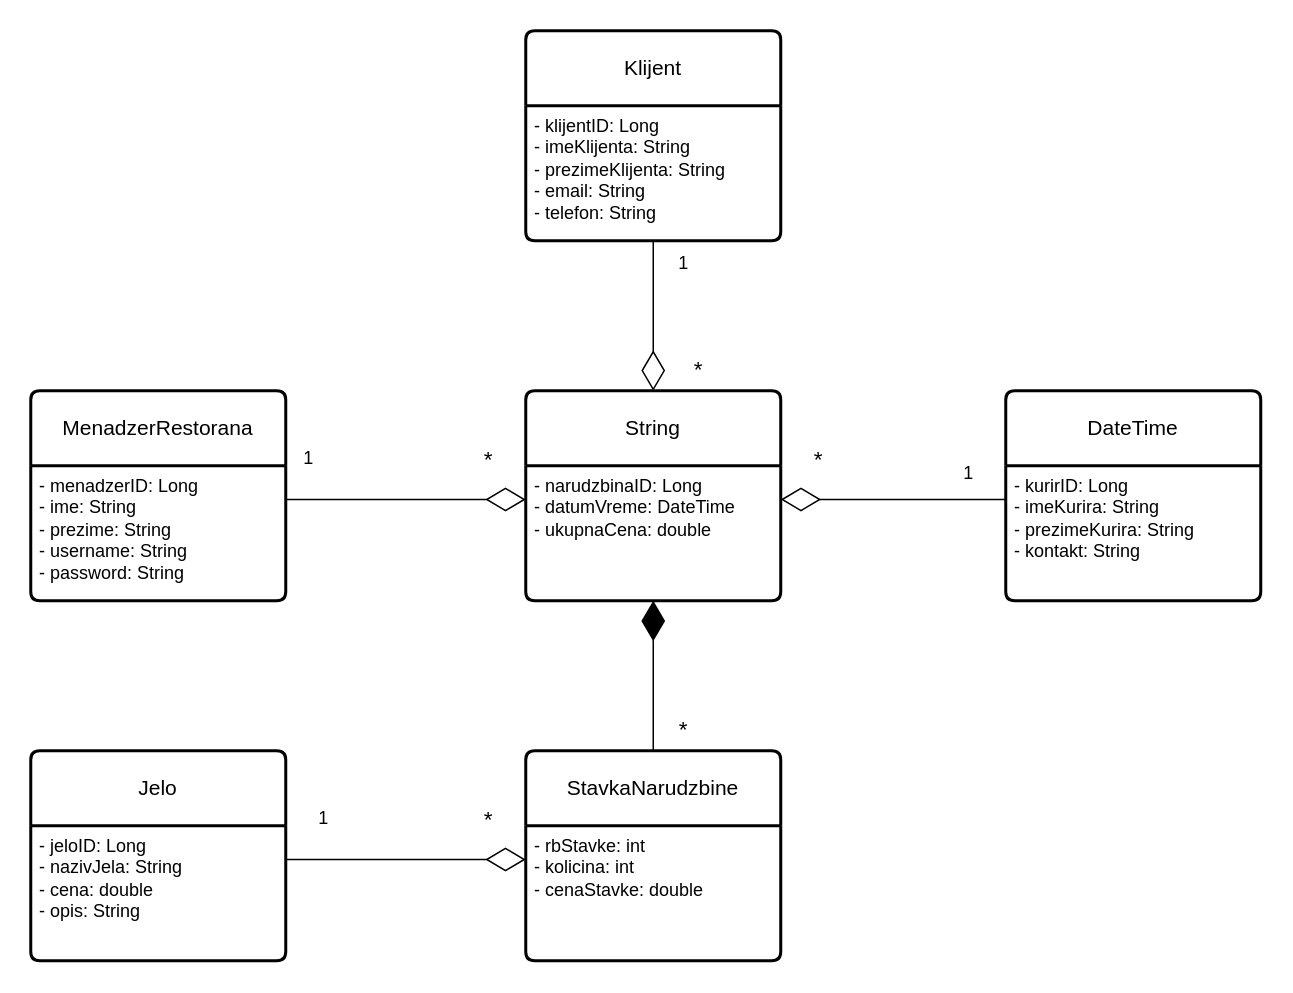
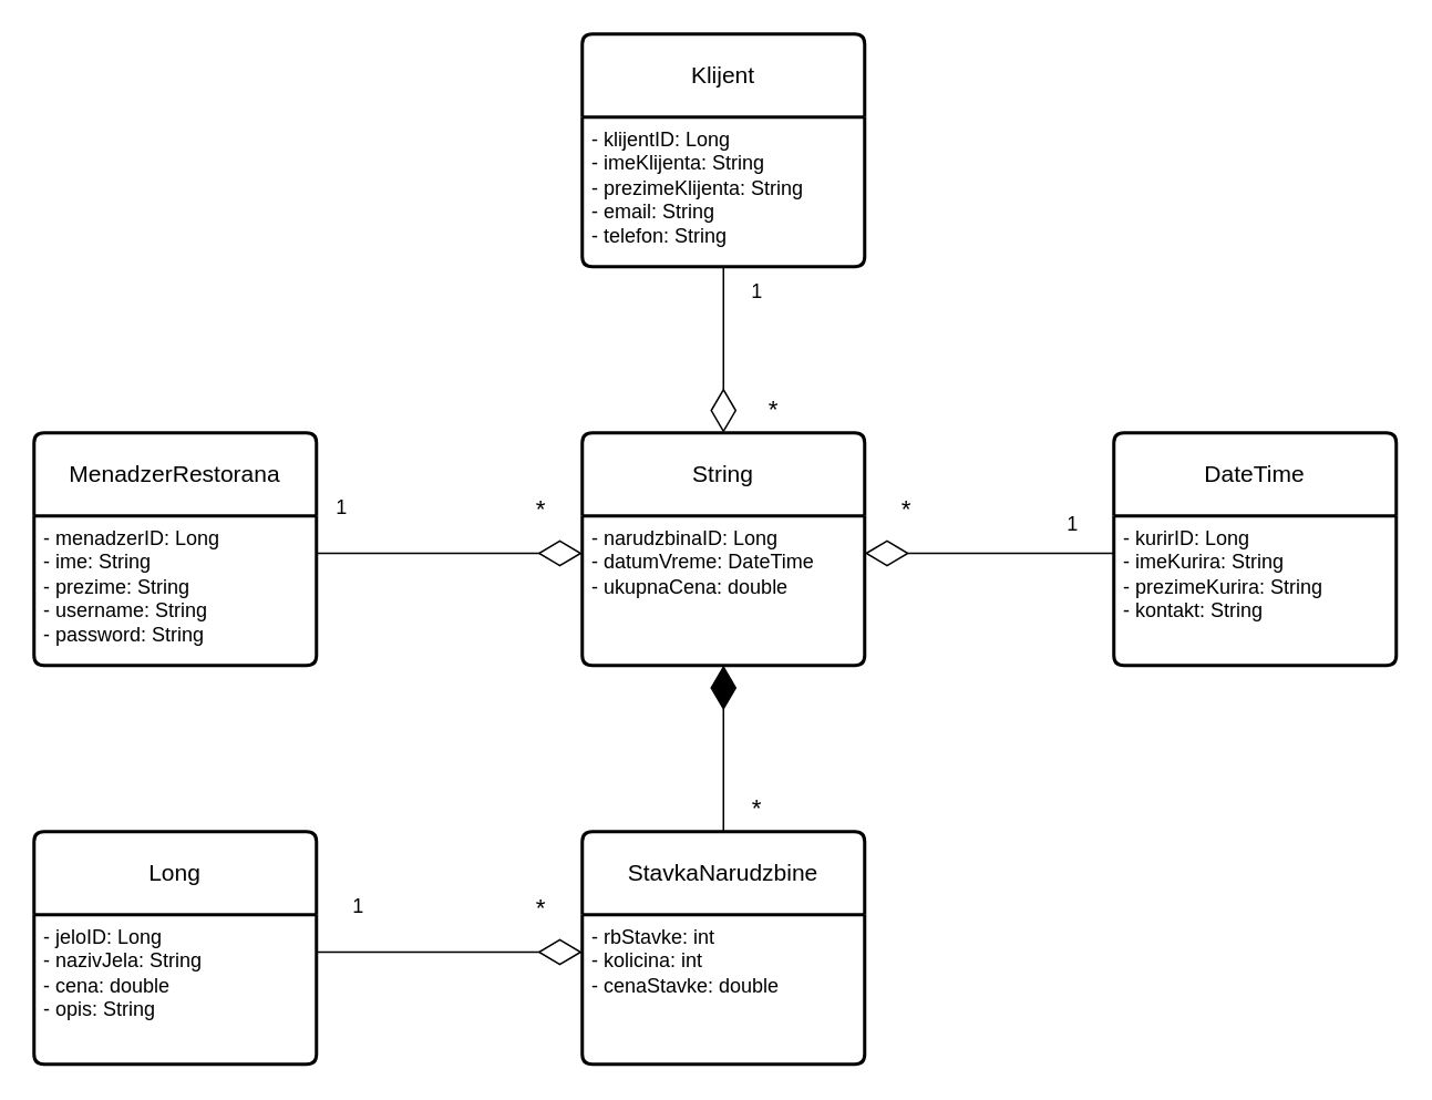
  <mxCell id="0" />
  <mxCell id="1" parent="0" />
  <mxCell id="2" value="MenadzerRestorana" style="swimlane;childLayout=stackLayout;horizontal=1;startSize=50;horizontalStack=0;rounded=1;fontSize=14;fontStyle=0;strokeWidth=2;resizeParent=0;resizeLast=1;shadow=0;dashed=0;align=center;arcSize=4;whiteSpace=wrap;html=1;" vertex="1" parent="1"><mxGeometry x="20" y="260" width="170" height="140" as="geometry" /></mxCell>
  <mxCell id="3" value="- menadzerID: Long&lt;br&gt;- ime: String&lt;br&gt;- prezime: String&lt;br&gt;- username: String&lt;br&gt;- password: String" style="align=left;strokeColor=none;fillColor=none;spacingLeft=4;fontSize=12;verticalAlign=top;resizable=0;rotatable=0;part=1;html=1;" vertex="1" parent="2"><mxGeometry y="50" width="170" height="90" as="geometry" /></mxCell>
  <mxCell id="4" value="String" style="swimlane;childLayout=stackLayout;horizontal=1;startSize=50;horizontalStack=0;rounded=1;fontSize=14;fontStyle=0;strokeWidth=2;resizeParent=0;resizeLast=1;shadow=0;dashed=0;align=center;arcSize=4;whiteSpace=wrap;html=1;" vertex="1" parent="1"><mxGeometry x="350" y="260" width="170" height="140" as="geometry" /></mxCell>
  <mxCell id="5" value="- narudzbinaID: Long&lt;br&gt;- datumVreme: DateTime&lt;br&gt;- ukupnaCena: double" style="align=left;strokeColor=none;fillColor=none;spacingLeft=4;fontSize=12;verticalAlign=top;resizable=0;rotatable=0;part=1;html=1;" vertex="1" parent="4"><mxGeometry y="50" width="170" height="90" as="geometry" /></mxCell>
  <mxCell id="6" value="StavkaNarudzbine" style="swimlane;childLayout=stackLayout;horizontal=1;startSize=50;horizontalStack=0;rounded=1;fontSize=14;fontStyle=0;strokeWidth=2;resizeParent=0;resizeLast=1;shadow=0;dashed=0;align=center;arcSize=4;whiteSpace=wrap;html=1;" vertex="1" parent="1"><mxGeometry x="350" y="500" width="170" height="140" as="geometry" /></mxCell>
  <mxCell id="7" value="- rbStavke: int&lt;br&gt;- kolicina: int&lt;br&gt;- cenaStavke: double" style="align=left;strokeColor=none;fillColor=none;spacingLeft=4;fontSize=12;verticalAlign=top;resizable=0;rotatable=0;part=1;html=1;" vertex="1" parent="6"><mxGeometry y="50" width="170" height="90" as="geometry" /></mxCell>
- <mxCell id="8" value="Jelo" style="swimlane;childLayout=stackLayout;horizontal=1;startSize=50;horizontalStack=0;rounded=1;fontSize=14;fontStyle=0;strokeWidth=2;resizeParent=0;resizeLast=1;shadow=0;dashed=0;align=center;arcSize=4;whiteSpace=wrap;html=1;" vertex="1" parent="1"><mxGeometry x="20" y="500" width="170" height="140" as="geometry" /></mxCell>
+ <mxCell id="8" value="Long" style="swimlane;childLayout=stackLayout;horizontal=1;startSize=50;horizontalStack=0;rounded=1;fontSize=14;fontStyle=0;strokeWidth=2;resizeParent=0;resizeLast=1;shadow=0;dashed=0;align=center;arcSize=4;whiteSpace=wrap;html=1;" vertex="1" parent="1"><mxGeometry x="20" y="500" width="170" height="140" as="geometry" /></mxCell>
  <mxCell id="9" value="- jeloID: Long&lt;br&gt;- nazivJela: String&lt;br&gt;- cena: double&lt;br&gt;- opis: String" style="align=left;strokeColor=none;fillColor=none;spacingLeft=4;fontSize=12;verticalAlign=top;resizable=0;rotatable=0;part=1;html=1;" vertex="1" parent="8"><mxGeometry y="50" width="170" height="90" as="geometry" /></mxCell>
  <mxCell id="10" value="DateTime" style="swimlane;childLayout=stackLayout;horizontal=1;startSize=50;horizontalStack=0;rounded=1;fontSize=14;fontStyle=0;strokeWidth=2;resizeParent=0;resizeLast=1;shadow=0;dashed=0;align=center;arcSize=4;whiteSpace=wrap;html=1;" vertex="1" parent="1"><mxGeometry x="670" y="260" width="170" height="140" as="geometry" /></mxCell>
  <mxCell id="11" value="- kurirID: Long&lt;br style=&quot;border-color: var(--border-color);&quot;&gt;- imeKurira: String&lt;br style=&quot;border-color: var(--border-color);&quot;&gt;- prezimeKurira: String&lt;br style=&quot;border-color: var(--border-color);&quot;&gt;- kontakt: String" style="align=left;strokeColor=none;fillColor=none;spacingLeft=4;fontSize=12;verticalAlign=top;resizable=0;rotatable=0;part=1;html=1;" vertex="1" parent="10"><mxGeometry y="50" width="170" height="90" as="geometry" /></mxCell>
  <mxCell id="12" value="Klijent" style="swimlane;childLayout=stackLayout;horizontal=1;startSize=50;horizontalStack=0;rounded=1;fontSize=14;fontStyle=0;strokeWidth=2;resizeParent=0;resizeLast=1;shadow=0;dashed=0;align=center;arcSize=4;whiteSpace=wrap;html=1;" vertex="1" parent="1"><mxGeometry x="350" y="20" width="170" height="140" as="geometry" /></mxCell>
  <mxCell id="13" value="- klijentID: Long&lt;br&gt;- imeKlijenta: String&lt;br&gt;- prezimeKlijenta: String&lt;br&gt;- email: String&lt;br&gt;- telefon: String" style="align=left;strokeColor=none;fillColor=none;spacingLeft=4;fontSize=12;verticalAlign=top;resizable=0;rotatable=0;part=1;html=1;" vertex="1" parent="12"><mxGeometry y="50" width="170" height="90" as="geometry" /></mxCell>
  <mxCell id="14" value="" style="endArrow=diamondThin;endFill=0;endSize=24;html=1;rounded=0;exitX=1;exitY=0.25;exitDx=0;exitDy=0;entryX=0;entryY=0.25;entryDx=0;entryDy=0;" edge="1" parent="1" source="3" target="5"><mxGeometry width="160" relative="1" as="geometry"><mxPoint x="340" y="360" as="sourcePoint" /><mxPoint x="500" y="360" as="targetPoint" /></mxGeometry></mxCell>
  <mxCell id="15" value="" style="endArrow=diamondThin;endFill=0;endSize=24;html=1;rounded=0;exitX=0.5;exitY=1;exitDx=0;exitDy=0;entryX=0.5;entryY=0;entryDx=0;entryDy=0;" edge="1" parent="1" source="13" target="4"><mxGeometry width="160" relative="1" as="geometry"><mxPoint x="200" y="343" as="sourcePoint" /><mxPoint x="360" y="343" as="targetPoint" /></mxGeometry></mxCell>
  <mxCell id="16" value="" style="endArrow=diamondThin;endFill=0;endSize=24;html=1;rounded=0;exitX=0;exitY=0.25;exitDx=0;exitDy=0;entryX=1;entryY=0.25;entryDx=0;entryDy=0;" edge="1" parent="1" source="11" target="5"><mxGeometry width="160" relative="1" as="geometry"><mxPoint x="445" y="170" as="sourcePoint" /><mxPoint x="445" y="270" as="targetPoint" /></mxGeometry></mxCell>
  <mxCell id="17" value="" style="endArrow=diamondThin;endFill=0;endSize=24;html=1;rounded=0;exitX=1;exitY=0.25;exitDx=0;exitDy=0;entryX=0;entryY=0.25;entryDx=0;entryDy=0;" edge="1" parent="1" source="9" target="7"><mxGeometry width="160" relative="1" as="geometry"><mxPoint x="680" y="343" as="sourcePoint" /><mxPoint x="530" y="343" as="targetPoint" /></mxGeometry></mxCell>
  <mxCell id="18" value="" style="endArrow=diamondThin;endFill=1;endSize=24;html=1;rounded=0;entryX=0.5;entryY=1;entryDx=0;entryDy=0;exitX=0.5;exitY=0;exitDx=0;exitDy=0;" edge="1" parent="1" source="6" target="5"><mxGeometry width="160" relative="1" as="geometry"><mxPoint x="420" y="470" as="sourcePoint" /><mxPoint x="500" y="360" as="targetPoint" /></mxGeometry></mxCell>
  <mxCell id="19" value="*" style="text;html=1;align=center;verticalAlign=middle;resizable=0;points=[];autosize=1;strokeColor=none;fillColor=none;fontSize=15;" vertex="1" parent="1"><mxGeometry x="310" y="290" width="30" height="30" as="geometry" /></mxCell>
  <mxCell id="20" value="*" style="text;html=1;align=center;verticalAlign=middle;resizable=0;points=[];autosize=1;strokeColor=none;fillColor=none;fontSize=15;" vertex="1" parent="1"><mxGeometry x="450" width="30" height="30" as="geometry" y="230" /></mxCell>
  <mxCell id="21" value="*" style="text;html=1;align=center;verticalAlign=middle;resizable=0;points=[];autosize=1;strokeColor=none;fillColor=none;fontSize=15;" vertex="1" parent="1"><mxGeometry x="530" y="290" width="30" height="30" as="geometry" /></mxCell>
  <mxCell id="22" value="*" style="text;html=1;align=center;verticalAlign=middle;resizable=0;points=[];autosize=1;strokeColor=none;fillColor=none;fontSize=15;" vertex="1" parent="1"><mxGeometry x="440" y="470" width="30" height="30" as="geometry" /></mxCell>
  <mxCell id="23" value="*" style="text;html=1;align=center;verticalAlign=middle;resizable=0;points=[];autosize=1;strokeColor=none;fillColor=none;fontSize=15;" vertex="1" parent="1"><mxGeometry x="310" y="530" width="30" height="30" as="geometry" /></mxCell>
  <mxCell id="24" value="1" style="text;html=1;align=center;verticalAlign=middle;resizable=0;points=[];autosize=1;strokeColor=none;fillColor=none;" vertex="1" parent="1"><mxGeometry x="200" y="530" width="30" height="30" as="geometry" /></mxCell>
  <mxCell id="25" value="1" style="text;html=1;align=center;verticalAlign=middle;resizable=0;points=[];autosize=1;strokeColor=none;fillColor=none;" vertex="1" parent="1"><mxGeometry x="190" y="290" width="30" height="30" as="geometry" /></mxCell>
  <mxCell id="26" value="1" style="text;html=1;align=center;verticalAlign=middle;resizable=0;points=[];autosize=1;strokeColor=none;fillColor=none;" vertex="1" parent="1"><mxGeometry x="440" y="160" width="30" height="30" as="geometry" /></mxCell>
  <mxCell id="27" value="1" style="text;html=1;align=center;verticalAlign=middle;resizable=0;points=[];autosize=1;strokeColor=none;fillColor=none;" vertex="1" parent="1"><mxGeometry x="630" y="300" width="30" height="30" as="geometry" /></mxCell>
